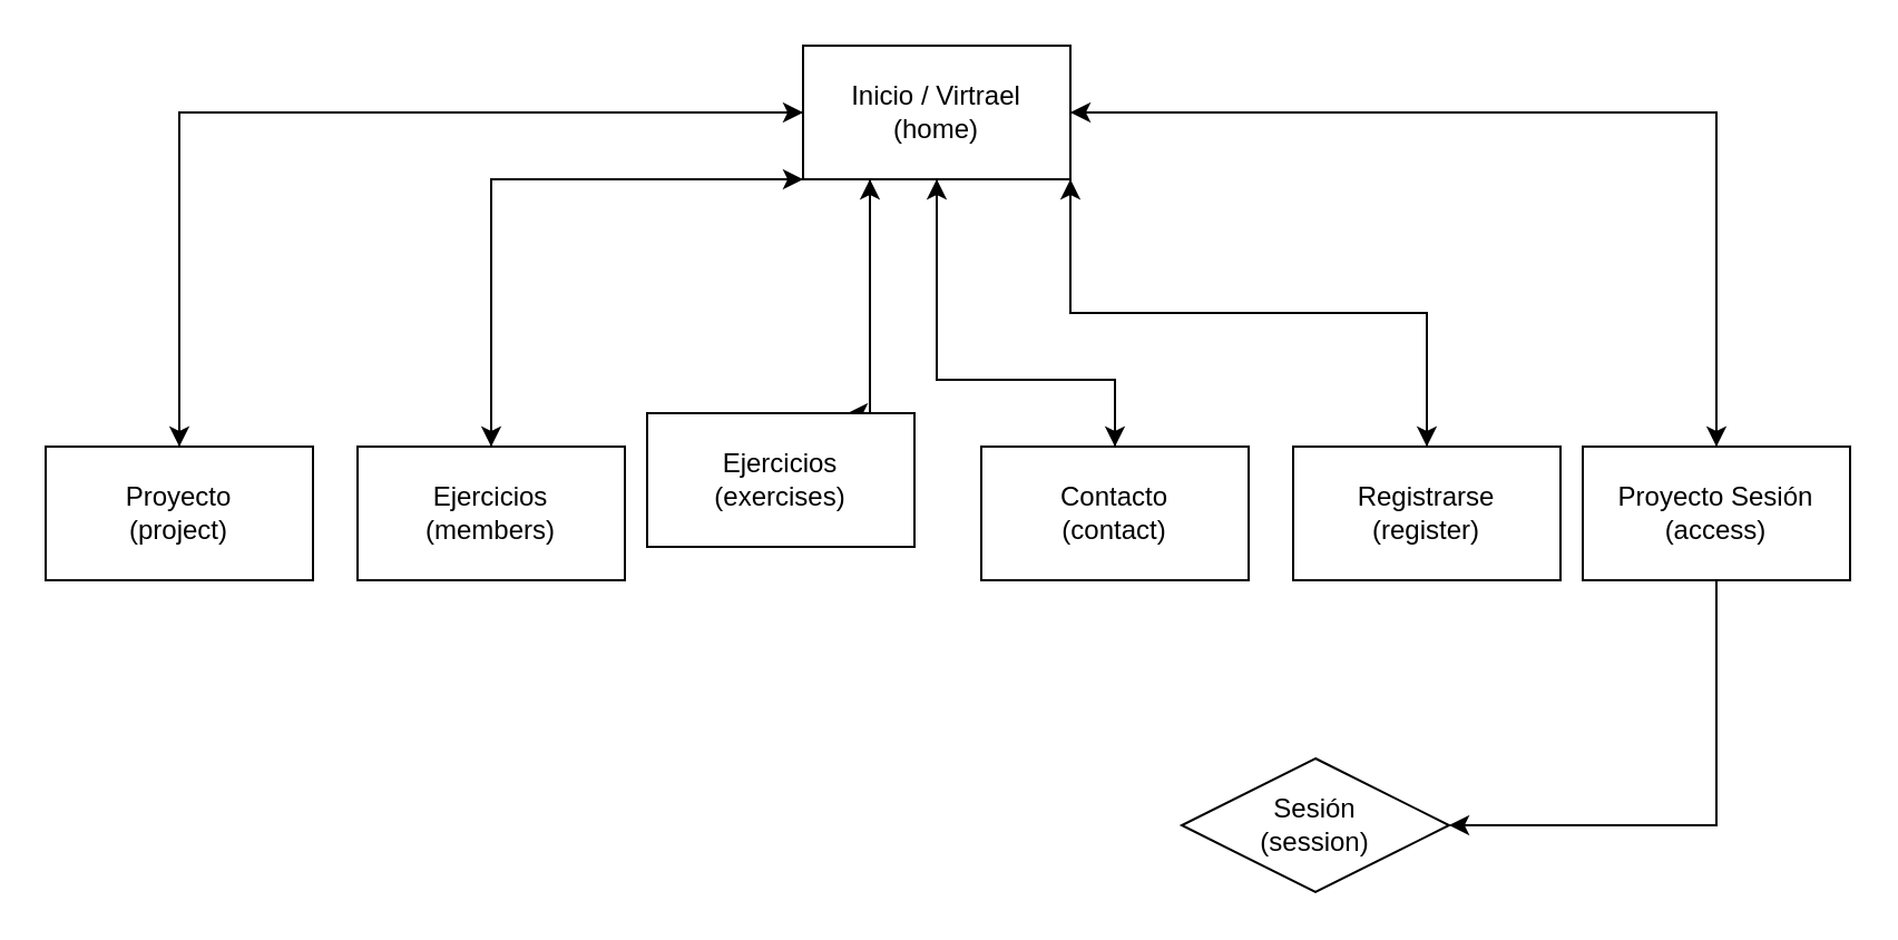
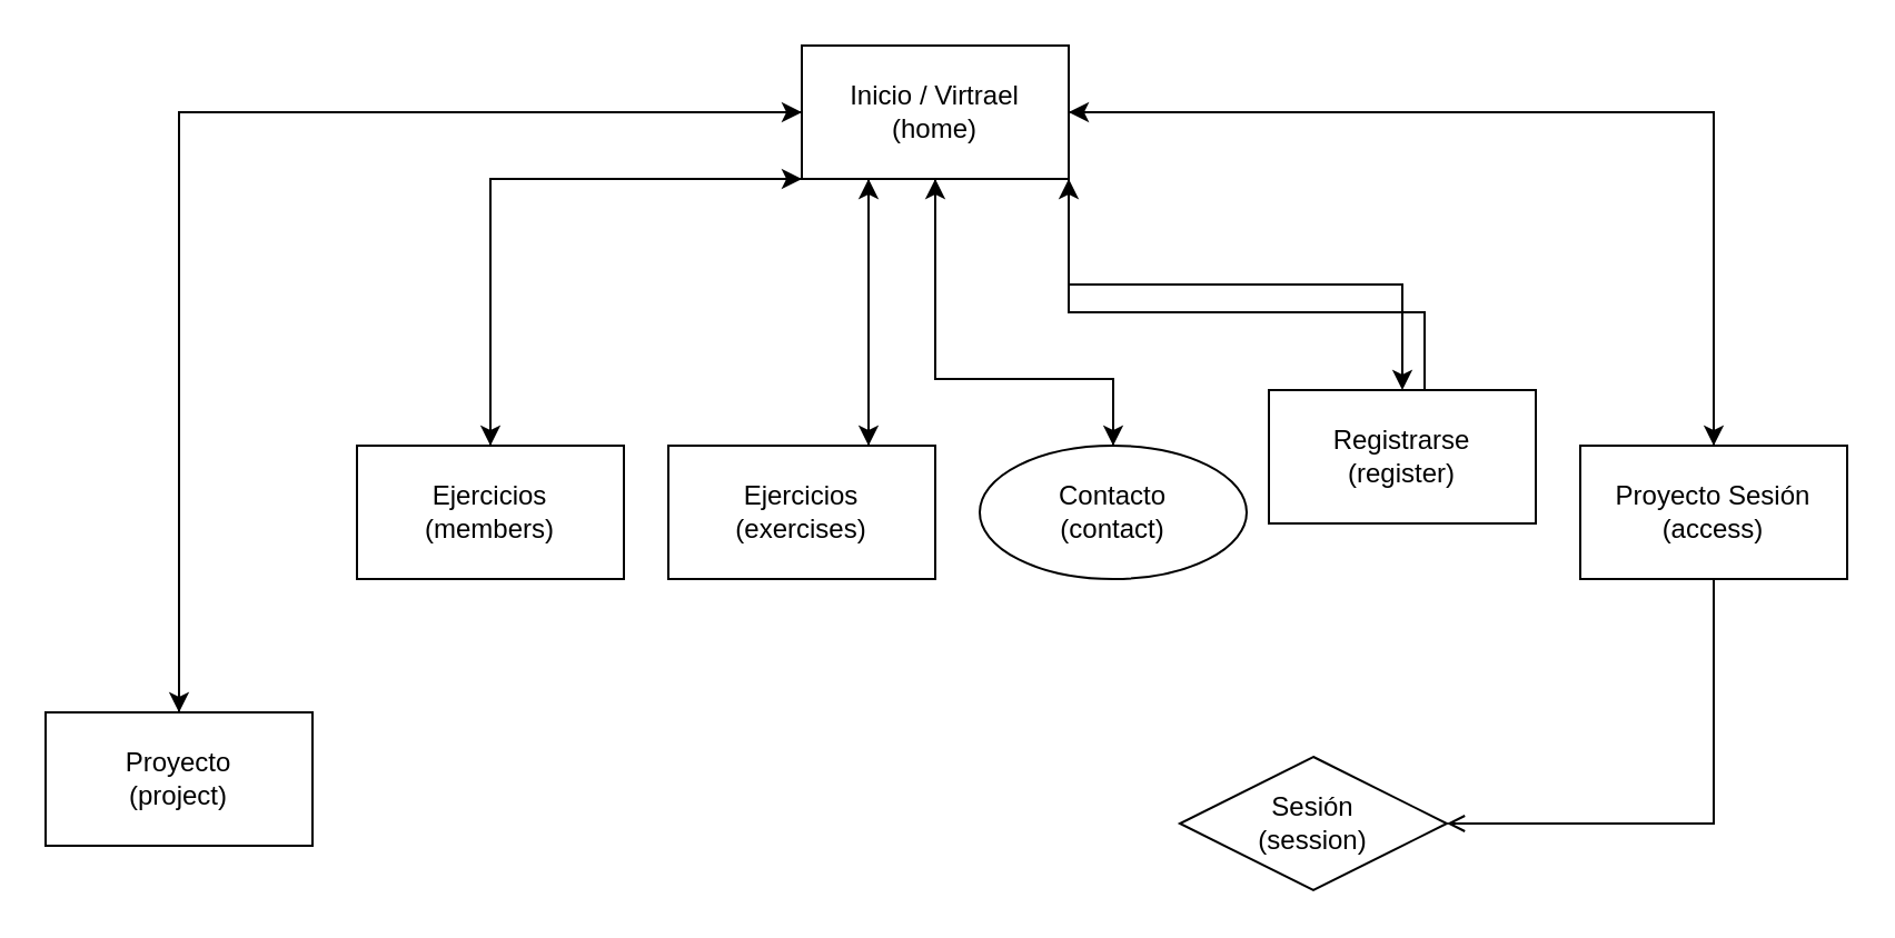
  <mxCell id="0" />
  <mxCell id="1" parent="0" />
  <mxCell id="2" style="edgeStyle=orthogonalEdgeStyle;rounded=0;orthogonalLoop=1;jettySize=auto;html=1;entryX=0.5;entryY=0;entryDx=0;entryDy=0;" edge="1" parent="1" source="8" target="10"><mxGeometry relative="1" as="geometry" /></mxCell>
  <mxCell id="3" style="edgeStyle=orthogonalEdgeStyle;rounded=0;orthogonalLoop=1;jettySize=auto;html=1;" edge="1" parent="1" source="8" target="16"><mxGeometry relative="1" as="geometry"><Array as="points"><mxPoint x="420" y="170" /><mxPoint x="500" y="170" /></Array></mxGeometry></mxCell>
  <mxCell id="4" style="edgeStyle=orthogonalEdgeStyle;rounded=0;orthogonalLoop=1;jettySize=auto;html=1;entryX=0.5;entryY=0;entryDx=0;entryDy=0;exitX=1;exitY=1;exitDx=0;exitDy=0;" edge="1" parent="1" source="8" target="18"><mxGeometry relative="1" as="geometry" /></mxCell>
  <mxCell id="5" style="edgeStyle=orthogonalEdgeStyle;rounded=0;orthogonalLoop=1;jettySize=auto;html=1;" edge="1" parent="1" source="8" target="21"><mxGeometry relative="1" as="geometry" /></mxCell>
  <mxCell id="6" style="edgeStyle=orthogonalEdgeStyle;rounded=0;orthogonalLoop=1;jettySize=auto;html=1;" edge="1" parent="1" source="8" target="12"><mxGeometry relative="1" as="geometry"><Array as="points"><mxPoint x="220" y="80" /></Array></mxGeometry></mxCell>
  <mxCell id="7" style="edgeStyle=orthogonalEdgeStyle;rounded=0;orthogonalLoop=1;jettySize=auto;html=1;entryX=0.75;entryY=0;entryDx=0;entryDy=0;" edge="1" parent="1" source="8" target="14"><mxGeometry relative="1" as="geometry"><Array as="points"><mxPoint x="390" y="110" /><mxPoint x="390" y="110" /></Array></mxGeometry></mxCell>
  <mxCell id="8" value="&lt;div&gt;Inicio / Virtrael&lt;/div&gt;&lt;div&gt;(home)&lt;/div&gt;" style="rounded=0;whiteSpace=wrap;html=1;" vertex="1" parent="1"><mxGeometry x="360" y="20" width="120" height="60" as="geometry" /></mxCell>
  <mxCell id="9" style="edgeStyle=orthogonalEdgeStyle;rounded=0;orthogonalLoop=1;jettySize=auto;html=1;entryX=0;entryY=0.5;entryDx=0;entryDy=0;" edge="1" parent="1" source="10" target="8"><mxGeometry relative="1" as="geometry"><Array as="points"><mxPoint x="80" y="50" /></Array></mxGeometry></mxCell>
- <mxCell id="10" value="&lt;div&gt;Proyecto&lt;/div&gt;(project)" style="rounded=0;whiteSpace=wrap;html=1;" vertex="1" parent="1"><mxGeometry x="20" y="200" width="120" height="60" as="geometry" /></mxCell>
+ <mxCell id="10" value="&lt;div&gt;Proyecto&lt;/div&gt;(project)" style="rounded=0;whiteSpace=wrap;html=1;" vertex="1" parent="1"><mxGeometry x="20" y="320" width="120" height="60" as="geometry" /></mxCell>
  <mxCell id="11" style="edgeStyle=orthogonalEdgeStyle;rounded=0;orthogonalLoop=1;jettySize=auto;html=1;entryX=0;entryY=1;entryDx=0;entryDy=0;" edge="1" parent="1" source="12" target="8"><mxGeometry relative="1" as="geometry"><Array as="points"><mxPoint x="220" y="80" /></Array></mxGeometry></mxCell>
  <mxCell id="12" value="&lt;div&gt;Ejercicios&lt;/div&gt;(members)" style="rounded=0;whiteSpace=wrap;html=1;" vertex="1" parent="1"><mxGeometry x="160" y="200" width="120" height="60" as="geometry" /></mxCell>
  <mxCell id="13" style="edgeStyle=orthogonalEdgeStyle;rounded=0;orthogonalLoop=1;jettySize=auto;html=1;entryX=0.25;entryY=1;entryDx=0;entryDy=0;" edge="1" parent="1" source="14" target="8"><mxGeometry relative="1" as="geometry"><mxPoint x="360" y="80" as="targetPoint" /><Array as="points"><mxPoint x="390" y="140" /><mxPoint x="390" y="140" /></Array></mxGeometry></mxCell>
- <mxCell id="14" value="&lt;div&gt;Ejercicios&lt;/div&gt;&lt;div&gt;(exercises)&lt;/div&gt;" style="rounded=0;whiteSpace=wrap;html=1;" vertex="1" parent="1"><mxGeometry x="290" y="185" width="120" height="60" as="geometry" /></mxCell>
+ <mxCell id="14" value="&lt;div&gt;Ejercicios&lt;/div&gt;&lt;div&gt;(exercises)&lt;/div&gt;" style="rounded=0;whiteSpace=wrap;html=1;" vertex="1" parent="1"><mxGeometry x="300" y="200" width="120" height="60" as="geometry" /></mxCell>
  <mxCell id="15" style="edgeStyle=orthogonalEdgeStyle;rounded=0;orthogonalLoop=1;jettySize=auto;html=1;entryX=0.5;entryY=1;entryDx=0;entryDy=0;" edge="1" parent="1" source="16" target="8"><mxGeometry relative="1" as="geometry"><mxPoint x="400" y="80" as="targetPoint" /><Array as="points"><mxPoint x="500" y="170" /><mxPoint x="420" y="170" /></Array></mxGeometry></mxCell>
- <mxCell id="16" value="&lt;div&gt;Contacto&lt;/div&gt;(contact)" style="rounded=0;whiteSpace=wrap;html=1;" vertex="1" parent="1"><mxGeometry x="440" y="200" width="120" height="60" as="geometry" /></mxCell>
+ <mxCell id="16" value="&lt;div&gt;Contacto&lt;/div&gt;(contact)" style="ellipse;whiteSpace=wrap;html=1;" vertex="1" parent="1"><mxGeometry x="440" y="200" width="120" height="60" as="geometry" /></mxCell>
  <mxCell id="17" style="edgeStyle=orthogonalEdgeStyle;rounded=0;orthogonalLoop=1;jettySize=auto;html=1;entryX=1;entryY=1;entryDx=0;entryDy=0;" edge="1" parent="1" source="18" target="8"><mxGeometry relative="1" as="geometry"><Array as="points"><mxPoint x="640" y="140" /><mxPoint x="480" y="140" /></Array></mxGeometry></mxCell>
- <mxCell id="18" value="&lt;div&gt;Registrarse&lt;/div&gt;(register)" style="rounded=0;whiteSpace=wrap;html=1;" vertex="1" parent="1"><mxGeometry x="580" y="200" width="120" height="60" as="geometry" /></mxCell>
+ <mxCell id="18" value="&lt;div&gt;Registrarse&lt;/div&gt;(register)" style="rounded=0;whiteSpace=wrap;html=1;" vertex="1" parent="1"><mxGeometry x="570" y="175" width="120" height="60" as="geometry" /></mxCell>
  <mxCell id="19" style="edgeStyle=orthogonalEdgeStyle;rounded=0;orthogonalLoop=1;jettySize=auto;html=1;entryX=1;entryY=0.5;entryDx=0;entryDy=0;" edge="1" parent="1" source="21" target="8"><mxGeometry relative="1" as="geometry"><Array as="points"><mxPoint x="770" y="50" /></Array></mxGeometry></mxCell>
- <mxCell id="20" style="edgeStyle=orthogonalEdgeStyle;rounded=0;orthogonalLoop=1;jettySize=auto;html=1;entryX=1;entryY=0.5;entryDx=0;entryDy=0;" edge="1" parent="1" source="21" target="22"><mxGeometry relative="1" as="geometry"><Array as="points"><mxPoint x="770" y="370" /></Array></mxGeometry></mxCell>
+ <mxCell id="20" style="edgeStyle=orthogonalEdgeStyle;rounded=0;orthogonalLoop=1;jettySize=auto;html=1;entryX=1;entryY=0.5;entryDx=0;entryDy=0;endArrow=open;" edge="1" parent="1" source="21" target="22"><mxGeometry relative="1" as="geometry"><Array as="points"><mxPoint x="770" y="370" /></Array></mxGeometry></mxCell>
  <mxCell id="21" value="&lt;div&gt;Proyecto Sesión&lt;/div&gt;&lt;div&gt;(access)&lt;/div&gt;" style="rounded=0;whiteSpace=wrap;html=1;" vertex="1" parent="1"><mxGeometry x="710" y="200" width="120" height="60" as="geometry" /></mxCell>
  <mxCell id="22" value="&lt;div&gt;Sesión&lt;/div&gt;(session)" style="rhombus;whiteSpace=wrap;html=1;" vertex="1" parent="1"><mxGeometry x="530" y="340" width="120" height="60" as="geometry" /></mxCell>
